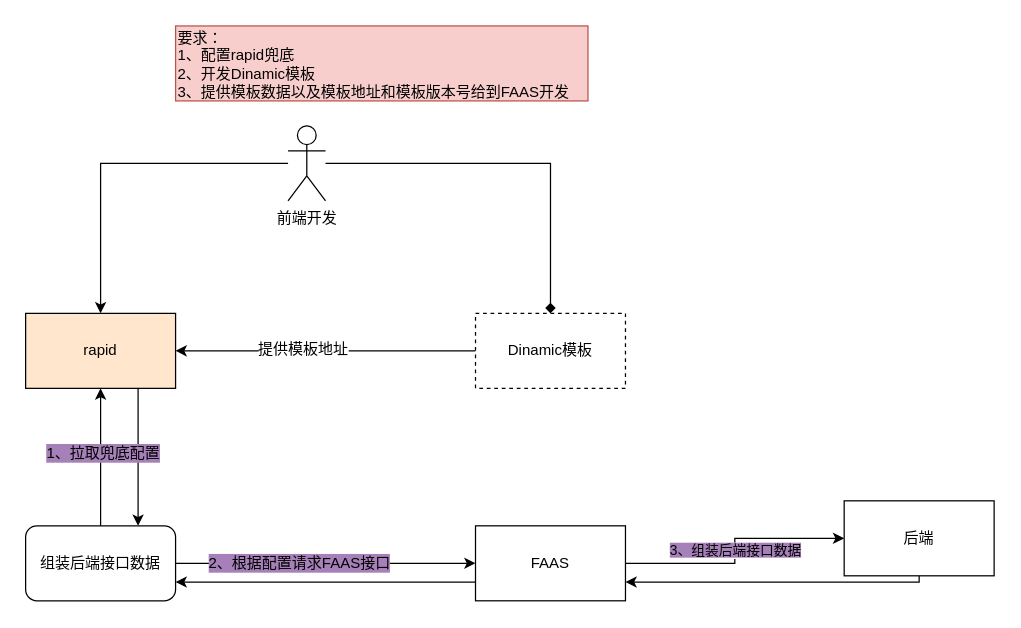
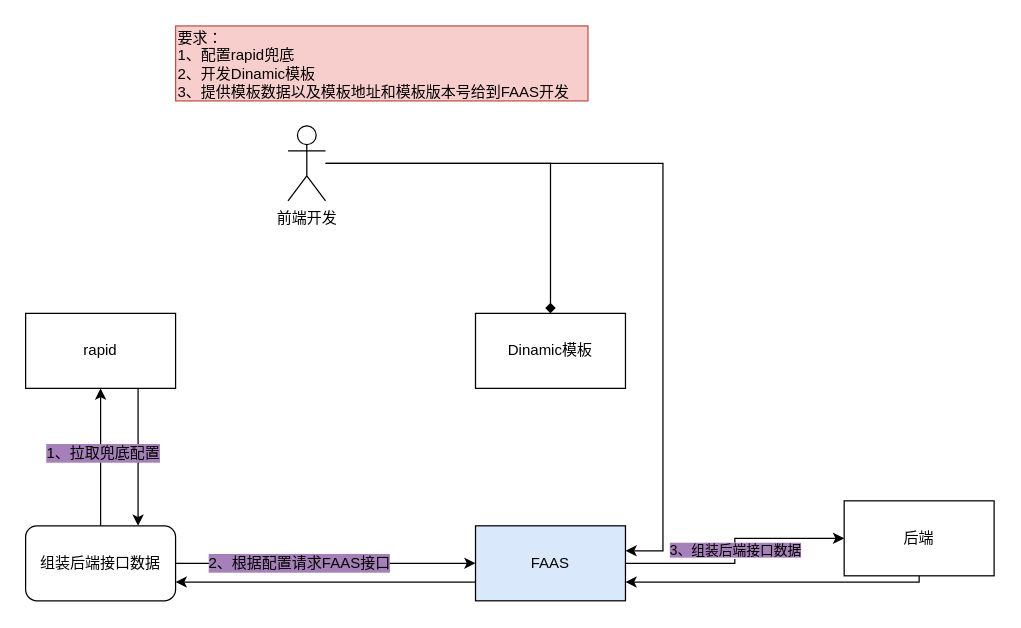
  <mxCell id="0" />
  <mxCell id="1" parent="0" />
  <mxCell id="2" style="edgeStyle=orthogonalEdgeStyle;rounded=0;orthogonalLoop=1;jettySize=auto;html=1;entryX=0.75;entryY=0;entryDx=0;entryDy=0;" edge="1" parent="1" source="8" target="7"><mxGeometry relative="1" as="geometry"><Array as="points"><mxPoint x="110" y="340" /><mxPoint x="110" y="340" /></Array></mxGeometry></mxCell>
  <mxCell id="3" style="edgeStyle=orthogonalEdgeStyle;rounded=0;orthogonalLoop=1;jettySize=auto;html=1;entryX=0.5;entryY=1;entryDx=0;entryDy=0;" edge="1" parent="1" source="7" target="8"><mxGeometry relative="1" as="geometry"><mxPoint x="80" y="320" as="targetPoint" /></mxGeometry></mxCell>
  <mxCell id="4" value="1、拉取兜底配置" style="text;html=1;resizable=0;points=[];align=center;verticalAlign=middle;labelBackgroundColor=#A680B8;" vertex="1" connectable="0" parent="3"><mxGeometry x="0.073" y="-1" relative="1" as="geometry"><mxPoint as="offset" /></mxGeometry></mxCell>
  <mxCell id="5" style="edgeStyle=orthogonalEdgeStyle;rounded=0;orthogonalLoop=1;jettySize=auto;html=1;entryX=0;entryY=0.5;entryDx=0;entryDy=0;" edge="1" parent="1" source="7" target="11"><mxGeometry relative="1" as="geometry" /></mxCell>
  <mxCell id="6" value="2、根据配置请求FAAS接口" style="text;html=1;resizable=0;points=[];align=center;verticalAlign=middle;labelBackgroundColor=#A680B8;" vertex="1" connectable="0" parent="5"><mxGeometry x="-0.186" y="1" relative="1" as="geometry"><mxPoint as="offset" /></mxGeometry></mxCell>
  <mxCell id="7" value="组装后端接口数据" style="rounded=1;whiteSpace=wrap;html=1;" vertex="1" parent="1"><mxGeometry x="20" y="420" width="120" height="60" as="geometry" /></mxCell>
- <mxCell id="8" value="rapid" style="rounded=0;whiteSpace=wrap;html=1;fillColor=#ffe6cc;" vertex="1" parent="1"><mxGeometry x="20" y="250" width="120" height="60" as="geometry" /></mxCell>
+ <mxCell id="8" value="rapid" style="rounded=0;whiteSpace=wrap;html=1;" vertex="1" parent="1"><mxGeometry x="20" y="250" width="120" height="60" as="geometry" /></mxCell>
  <mxCell id="9" value="&lt;span style=&quot;background-color: rgb(166 , 128 , 184)&quot;&gt;3、组装后端接口数据&lt;/span&gt;" style="edgeStyle=orthogonalEdgeStyle;rounded=0;orthogonalLoop=1;jettySize=auto;html=1;" edge="1" parent="1" source="11" target="13"><mxGeometry relative="1" as="geometry" /></mxCell>
  <mxCell id="10" style="edgeStyle=orthogonalEdgeStyle;rounded=0;orthogonalLoop=1;jettySize=auto;html=1;entryX=1;entryY=0.75;entryDx=0;entryDy=0;" edge="1" parent="1" source="11" target="7"><mxGeometry relative="1" as="geometry"><mxPoint x="180" y="470" as="targetPoint" /><Array as="points"><mxPoint x="330" y="465" /><mxPoint x="330" y="465" /></Array></mxGeometry></mxCell>
- <mxCell id="11" value="FAAS" style="rounded=0;whiteSpace=wrap;html=1;" vertex="1" parent="1"><mxGeometry x="380" y="420" width="120" height="60" as="geometry" /></mxCell>
+ <mxCell id="11" value="FAAS" style="rounded=0;whiteSpace=wrap;html=1;fillColor=#dae8fc;" vertex="1" parent="1"><mxGeometry x="380" y="420" width="120" height="60" as="geometry" /></mxCell>
  <mxCell id="12" style="edgeStyle=orthogonalEdgeStyle;rounded=0;orthogonalLoop=1;jettySize=auto;html=1;entryX=1;entryY=0.75;entryDx=0;entryDy=0;" edge="1" parent="1" source="13" target="11"><mxGeometry relative="1" as="geometry"><Array as="points"><mxPoint x="640" y="465" /><mxPoint x="640" y="465" /></Array></mxGeometry></mxCell>
  <mxCell id="13" value="后端" style="rounded=0;whiteSpace=wrap;html=1;" vertex="1" parent="1"><mxGeometry x="675" y="400" width="120" height="60" as="geometry" /></mxCell>
  <mxCell id="14" style="edgeStyle=orthogonalEdgeStyle;rounded=0;orthogonalLoop=1;jettySize=auto;html=1;entryX=0.5;entryY=0;entryDx=0;entryDy=0;endArrow=diamond;" edge="1" parent="1" source="17" target="20"><mxGeometry relative="1" as="geometry" /></mxCell>
- <mxCell id="15" style="edgeStyle=orthogonalEdgeStyle;rounded=0;orthogonalLoop=1;jettySize=auto;html=1;entryX=0.5;entryY=0;entryDx=0;entryDy=0;" edge="1" parent="1" source="17" target="8"><mxGeometry relative="1" as="geometry" /></mxCell>
+ <mxCell id="16" style="edgeStyle=orthogonalEdgeStyle;rounded=0;orthogonalLoop=1;jettySize=auto;html=1;" edge="1" parent="1" source="17" target="11"><mxGeometry relative="1" as="geometry"><Array as="points"><mxPoint x="530" y="130" /><mxPoint x="530" y="440" /></Array></mxGeometry></mxCell>
  <mxCell id="17" value="前端开发" style="shape=umlActor;verticalLabelPosition=bottom;labelBackgroundColor=#ffffff;verticalAlign=top;html=1;outlineConnect=0;" vertex="1" parent="1"><mxGeometry x="230" y="100" width="30" height="60" as="geometry" /></mxCell>
- <mxCell id="18" style="edgeStyle=orthogonalEdgeStyle;rounded=0;orthogonalLoop=1;jettySize=auto;html=1;entryX=1;entryY=0.5;entryDx=0;entryDy=0;" edge="1" parent="1" source="20" target="8"><mxGeometry relative="1" as="geometry" /></mxCell>
- <mxCell id="19" value="提供模板地址" style="text;html=1;resizable=0;points=[];align=center;verticalAlign=middle;labelBackgroundColor=#ffffff;" vertex="1" connectable="0" parent="18"><mxGeometry x="0.158" y="-2" relative="1" as="geometry"><mxPoint as="offset" /></mxGeometry></mxCell>
- <mxCell id="20" value="Dinamic模板" style="rounded=0;whiteSpace=wrap;html=1;dashed=1;" vertex="1" parent="1"><mxGeometry x="380" y="250" width="120" height="60" as="geometry" /></mxCell>
+ <mxCell id="20" value="Dinamic模板" style="rounded=0;whiteSpace=wrap;html=1;" vertex="1" parent="1"><mxGeometry x="380" y="250" width="120" height="60" as="geometry" /></mxCell>
  <mxCell id="21" value="要求：&lt;br&gt;1、配置rapid兜底&lt;br&gt;2、开发&lt;span&gt;Dinamic模板&lt;br&gt;&lt;/span&gt;3、提供模板数据以及模板地址和模板版本号给到FAAS开发&lt;br&gt;" style="text;html=1;resizable=0;points=[];autosize=1;align=left;verticalAlign=top;spacingTop=-4;fillColor=#f8cecc;strokeColor=#b85450;" vertex="1" parent="1"><mxGeometry x="140" y="20" width="330" height="60" as="geometry" /></mxCell>
